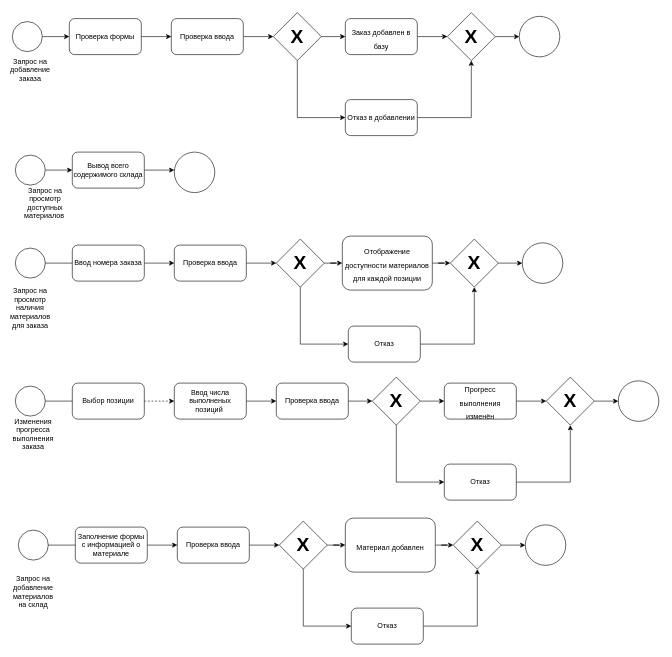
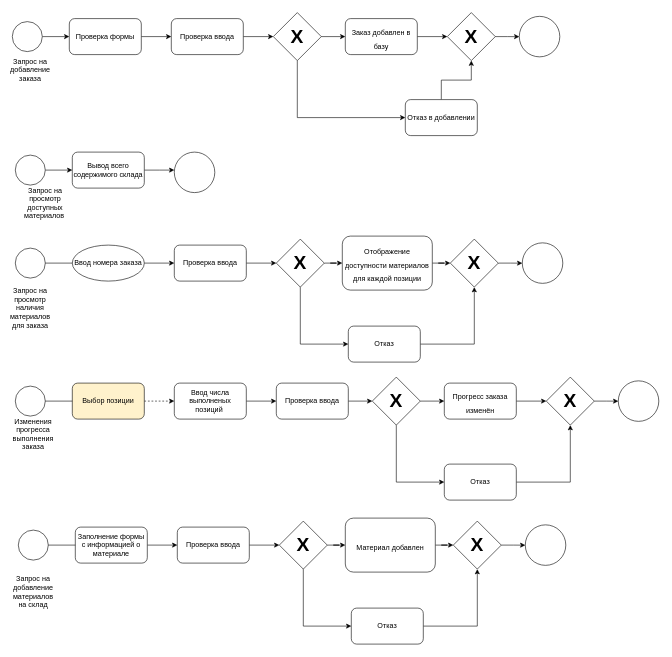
  <mxCell id="0" />
  <mxCell id="1" parent="0" />
  <mxCell id="2" value="" style="edgeStyle=orthogonalEdgeStyle;rounded=0;orthogonalLoop=1;jettySize=auto;html=1;fontSize=12;" edge="1" parent="1" source="3" target="18"><mxGeometry relative="1" as="geometry" /></mxCell>
  <mxCell id="3" value="" style="shape=mxgraph.bpmn.shape;html=1;verticalLabelPosition=bottom;labelBackgroundColor=#ffffff;verticalAlign=top;perimeter=ellipsePerimeter;outline=standard;symbol=general;" parent="1" vertex="1"><mxGeometry x="20" y="35.5" width="50" height="50" as="geometry" /></mxCell>
  <mxCell id="4" value="Запрос на добавление заказа" style="text;html=1;strokeColor=none;fillColor=none;align=center;verticalAlign=middle;whiteSpace=wrap;rounded=0;" vertex="1" parent="1"><mxGeometry x="20" y="100.5" width="60" height="30" as="geometry" /></mxCell>
  <mxCell id="5" value="" style="edgeStyle=orthogonalEdgeStyle;rounded=0;orthogonalLoop=1;jettySize=auto;html=1;fontSize=12;" edge="1" parent="1" source="7" target="9"><mxGeometry relative="1" as="geometry" /></mxCell>
  <mxCell id="6" style="edgeStyle=orthogonalEdgeStyle;rounded=0;orthogonalLoop=1;jettySize=auto;html=1;fontSize=12;entryX=0;entryY=0.5;entryDx=0;entryDy=0;exitX=0.5;exitY=1;exitDx=0;exitDy=0;" edge="1" parent="1" source="7" target="12"><mxGeometry relative="1" as="geometry"><mxPoint x="495" y="205.5" as="targetPoint" /><Array as="points"><mxPoint x="495" y="195.5" /></Array></mxGeometry></mxCell>
  <mxCell id="7" value="&lt;b&gt;&lt;font style=&quot;font-size: 32px;&quot;&gt;Х&lt;/font&gt;&lt;/b&gt;" style="rhombus;whiteSpace=wrap;html=1;" vertex="1" parent="1"><mxGeometry x="455" y="20.5" width="80" height="80" as="geometry" /></mxCell>
  <mxCell id="8" value="" style="edgeStyle=orthogonalEdgeStyle;rounded=0;orthogonalLoop=1;jettySize=auto;html=1;fontSize=12;" edge="1" parent="1" source="9" target="14"><mxGeometry relative="1" as="geometry" /></mxCell>
  <mxCell id="9" value="&lt;p style=&quot;line-height: 50%;&quot;&gt;&lt;font style=&quot;font-size: 12px;&quot;&gt;Заказ добавлен в базу&lt;/font&gt;&lt;/p&gt;" style="rounded=1;whiteSpace=wrap;html=1;fontSize=32;" vertex="1" parent="1"><mxGeometry x="575" y="30.5" width="120" height="60" as="geometry" /></mxCell>
  <mxCell id="10" value="" style="ellipse;whiteSpace=wrap;html=1;aspect=fixed;fontSize=12;" vertex="1" parent="1"><mxGeometry x="865" y="26.75" width="67.5" height="67.5" as="geometry" /></mxCell>
  <mxCell id="11" style="edgeStyle=orthogonalEdgeStyle;rounded=0;orthogonalLoop=1;jettySize=auto;html=1;entryX=0.5;entryY=1;entryDx=0;entryDy=0;fontSize=12;" edge="1" parent="1" source="12" target="14"><mxGeometry relative="1" as="geometry" /></mxCell>
- <mxCell id="12" value="Отказ в добавлении" style="rounded=1;whiteSpace=wrap;html=1;fontSize=12;" vertex="1" parent="1"><mxGeometry x="575" y="165.5" width="120" height="60" as="geometry" /></mxCell>
+ <mxCell id="12" value="Отказ в добавлении" style="rounded=1;whiteSpace=wrap;html=1;fontSize=12;" vertex="1" parent="1"><mxGeometry x="675" y="165.5" width="120" height="60" as="geometry" /></mxCell>
  <mxCell id="13" value="" style="edgeStyle=orthogonalEdgeStyle;rounded=0;orthogonalLoop=1;jettySize=auto;html=1;fontSize=12;" edge="1" parent="1" source="14" target="10"><mxGeometry relative="1" as="geometry" /></mxCell>
  <mxCell id="14" value="&lt;b&gt;&lt;font style=&quot;font-size: 32px;&quot;&gt;Х&lt;/font&gt;&lt;/b&gt;" style="rhombus;whiteSpace=wrap;html=1;" vertex="1" parent="1"><mxGeometry x="745" y="20.5" width="80" height="80" as="geometry" /></mxCell>
  <mxCell id="15" value="" style="edgeStyle=orthogonalEdgeStyle;rounded=0;orthogonalLoop=1;jettySize=auto;html=1;fontSize=12;" edge="1" parent="1" source="16" target="7"><mxGeometry relative="1" as="geometry" /></mxCell>
  <mxCell id="16" value="Проверка ввода" style="rounded=1;whiteSpace=wrap;html=1;" vertex="1" parent="1"><mxGeometry x="285" y="30.5" width="120" height="60" as="geometry" /></mxCell>
  <mxCell id="17" value="" style="edgeStyle=orthogonalEdgeStyle;rounded=0;orthogonalLoop=1;jettySize=auto;html=1;fontSize=12;" edge="1" parent="1" source="18" target="16"><mxGeometry relative="1" as="geometry" /></mxCell>
  <mxCell id="18" value="Проверка формы" style="rounded=1;whiteSpace=wrap;html=1;" vertex="1" parent="1"><mxGeometry x="115" y="30.5" width="120" height="60" as="geometry" /></mxCell>
  <mxCell id="19" value="" style="edgeStyle=orthogonalEdgeStyle;rounded=0;orthogonalLoop=1;jettySize=auto;html=1;fontSize=12;" edge="1" parent="1" source="20" target="24"><mxGeometry relative="1" as="geometry" /></mxCell>
  <mxCell id="20" value="" style="shape=mxgraph.bpmn.shape;html=1;verticalLabelPosition=bottom;labelBackgroundColor=#ffffff;verticalAlign=top;perimeter=ellipsePerimeter;outline=standard;symbol=general;" vertex="1" parent="1"><mxGeometry x="25" y="258" width="50" height="50" as="geometry" /></mxCell>
  <mxCell id="21" value="Запрос на просмотр доступных материалов&amp;nbsp;" style="text;html=1;strokeColor=none;fillColor=none;align=center;verticalAlign=middle;whiteSpace=wrap;rounded=0;" vertex="1" parent="1"><mxGeometry x="45" y="323" width="60" height="30" as="geometry" /></mxCell>
  <mxCell id="22" value="" style="ellipse;whiteSpace=wrap;html=1;aspect=fixed;fontSize=12;" vertex="1" parent="1"><mxGeometry x="290" y="253" width="67.5" height="67.5" as="geometry" /></mxCell>
  <mxCell id="23" value="" style="edgeStyle=orthogonalEdgeStyle;rounded=0;orthogonalLoop=1;jettySize=auto;html=1;fontSize=12;" edge="1" parent="1" source="24"><mxGeometry relative="1" as="geometry"><mxPoint x="290" y="283" as="targetPoint" /></mxGeometry></mxCell>
  <mxCell id="24" value="Вывод всего содержимого склада" style="rounded=1;whiteSpace=wrap;html=1;" vertex="1" parent="1"><mxGeometry x="120" y="253" width="120" height="60" as="geometry" /></mxCell>
  <mxCell id="25" value="" style="shape=mxgraph.bpmn.shape;html=1;verticalLabelPosition=bottom;labelBackgroundColor=#ffffff;verticalAlign=top;perimeter=ellipsePerimeter;outline=standard;symbol=general;" vertex="1" parent="1"><mxGeometry x="25" y="413" width="50" height="50" as="geometry" /></mxCell>
  <mxCell id="26" value="Запрос на просмотр наличия материалов для заказа" style="text;html=1;strokeColor=none;fillColor=none;align=center;verticalAlign=middle;whiteSpace=wrap;rounded=0;" vertex="1" parent="1"><mxGeometry x="20" y="498" width="60" height="30" as="geometry" /></mxCell>
  <mxCell id="27" value="" style="edgeStyle=orthogonalEdgeStyle;rounded=0;orthogonalLoop=1;jettySize=auto;html=1;fontSize=12;" edge="1" parent="1" source="29" target="31"><mxGeometry relative="1" as="geometry" /></mxCell>
  <mxCell id="28" style="edgeStyle=orthogonalEdgeStyle;rounded=0;orthogonalLoop=1;jettySize=auto;html=1;fontSize=12;entryX=0;entryY=0.5;entryDx=0;entryDy=0;exitX=0.5;exitY=1;exitDx=0;exitDy=0;" edge="1" parent="1" source="29" target="34"><mxGeometry relative="1" as="geometry"><mxPoint x="500" y="583" as="targetPoint" /><Array as="points"><mxPoint x="500" y="573" /></Array></mxGeometry></mxCell>
  <mxCell id="29" value="&lt;b&gt;&lt;font style=&quot;font-size: 32px;&quot;&gt;Х&lt;/font&gt;&lt;/b&gt;" style="rhombus;whiteSpace=wrap;html=1;" vertex="1" parent="1"><mxGeometry x="460" y="398" width="80" height="80" as="geometry" /></mxCell>
  <mxCell id="30" value="" style="edgeStyle=orthogonalEdgeStyle;rounded=0;orthogonalLoop=1;jettySize=auto;html=1;fontSize=12;" edge="1" parent="1" source="31" target="36"><mxGeometry relative="1" as="geometry" /></mxCell>
  <mxCell id="31" value="&lt;p style=&quot;line-height: 50%;&quot;&gt;&lt;span style=&quot;font-size: 12px;&quot;&gt;Отображение доступности материалов для каждой позиции&lt;/span&gt;&lt;/p&gt;" style="rounded=1;whiteSpace=wrap;html=1;fontSize=32;" vertex="1" parent="1"><mxGeometry x="570" y="393" width="150" height="90" as="geometry" /></mxCell>
  <mxCell id="32" value="" style="ellipse;whiteSpace=wrap;html=1;aspect=fixed;fontSize=12;" vertex="1" parent="1"><mxGeometry x="870" y="404.25" width="67.5" height="67.5" as="geometry" /></mxCell>
  <mxCell id="33" style="edgeStyle=orthogonalEdgeStyle;rounded=0;orthogonalLoop=1;jettySize=auto;html=1;entryX=0.5;entryY=1;entryDx=0;entryDy=0;fontSize=12;" edge="1" parent="1" source="34" target="36"><mxGeometry relative="1" as="geometry" /></mxCell>
  <mxCell id="34" value="Отказ" style="rounded=1;whiteSpace=wrap;html=1;fontSize=12;" vertex="1" parent="1"><mxGeometry x="580" y="543" width="120" height="60" as="geometry" /></mxCell>
  <mxCell id="35" value="" style="edgeStyle=orthogonalEdgeStyle;rounded=0;orthogonalLoop=1;jettySize=auto;html=1;fontSize=12;" edge="1" parent="1" source="36" target="32"><mxGeometry relative="1" as="geometry" /></mxCell>
  <mxCell id="36" value="&lt;b&gt;&lt;font style=&quot;font-size: 32px;&quot;&gt;Х&lt;/font&gt;&lt;/b&gt;" style="rhombus;whiteSpace=wrap;html=1;" vertex="1" parent="1"><mxGeometry x="750" y="398" width="80" height="80" as="geometry" /></mxCell>
  <mxCell id="37" value="" style="edgeStyle=orthogonalEdgeStyle;rounded=0;orthogonalLoop=1;jettySize=auto;html=1;fontSize=12;" edge="1" parent="1" source="38" target="29"><mxGeometry relative="1" as="geometry" /></mxCell>
  <mxCell id="38" value="Проверка ввода" style="rounded=1;whiteSpace=wrap;html=1;" vertex="1" parent="1"><mxGeometry x="290" y="408" width="120" height="60" as="geometry" /></mxCell>
  <mxCell id="39" value="" style="edgeStyle=orthogonalEdgeStyle;rounded=0;orthogonalLoop=1;jettySize=auto;html=1;fontSize=12;" edge="1" parent="1" source="40" target="38"><mxGeometry relative="1" as="geometry" /></mxCell>
- <mxCell id="40" value="Ввод номера заказа" style="rounded=1;whiteSpace=wrap;html=1;" vertex="1" parent="1"><mxGeometry x="120" y="408" width="120" height="60" as="geometry" /></mxCell>
+ <mxCell id="40" value="Ввод номера заказа" style="ellipse;whiteSpace=wrap;html=1;" vertex="1" parent="1"><mxGeometry x="120" y="408" width="120" height="60" as="geometry" /></mxCell>
  <mxCell id="41" value="" style="edgeStyle=orthogonalEdgeStyle;rounded=0;html=1;jettySize=auto;orthogonalLoop=1;endArrow=none;" edge="1" parent="1" source="25" target="40"><mxGeometry relative="1" as="geometry"><mxPoint x="75" y="445.5" as="sourcePoint" /><mxPoint x="180" y="445.5" as="targetPoint" /></mxGeometry></mxCell>
  <mxCell id="42" value="" style="shape=mxgraph.bpmn.shape;html=1;verticalLabelPosition=bottom;labelBackgroundColor=#ffffff;verticalAlign=top;perimeter=ellipsePerimeter;outline=standard;symbol=general;" vertex="1" parent="1"><mxGeometry x="25" y="643" width="50" height="50" as="geometry" /></mxCell>
  <mxCell id="43" value="Изменения прогресса выполнения заказа" style="text;html=1;strokeColor=none;fillColor=none;align=center;verticalAlign=middle;whiteSpace=wrap;rounded=0;" vertex="1" parent="1"><mxGeometry x="25" y="708" width="60" height="30" as="geometry" /></mxCell>
  <mxCell id="44" value="" style="edgeStyle=orthogonalEdgeStyle;rounded=0;orthogonalLoop=1;jettySize=auto;html=1;fontSize=12;" edge="1" parent="1" source="46" target="48"><mxGeometry relative="1" as="geometry" /></mxCell>
  <mxCell id="45" style="edgeStyle=orthogonalEdgeStyle;rounded=0;orthogonalLoop=1;jettySize=auto;html=1;fontSize=12;entryX=0;entryY=0.5;entryDx=0;entryDy=0;exitX=0.5;exitY=1;exitDx=0;exitDy=0;" edge="1" parent="1" source="46" target="51"><mxGeometry relative="1" as="geometry"><mxPoint x="660" y="813" as="targetPoint" /><Array as="points"><mxPoint x="660" y="803" /></Array></mxGeometry></mxCell>
  <mxCell id="46" value="&lt;b&gt;&lt;font style=&quot;font-size: 32px;&quot;&gt;Х&lt;/font&gt;&lt;/b&gt;" style="rhombus;whiteSpace=wrap;html=1;" vertex="1" parent="1"><mxGeometry x="620" y="628" width="80" height="80" as="geometry" /></mxCell>
  <mxCell id="47" value="" style="edgeStyle=orthogonalEdgeStyle;rounded=0;orthogonalLoop=1;jettySize=auto;html=1;fontSize=12;" edge="1" parent="1" source="48" target="53"><mxGeometry relative="1" as="geometry" /></mxCell>
- <mxCell id="48" value="&lt;p style=&quot;line-height: 50%;&quot;&gt;&lt;span style=&quot;font-size: 12px;&quot;&gt;Прогресс выполнения изменён&lt;/span&gt;&lt;/p&gt;" style="rounded=1;whiteSpace=wrap;html=1;fontSize=32;" vertex="1" parent="1"><mxGeometry x="740" y="638" width="120" height="60" as="geometry" /></mxCell>
+ <mxCell id="48" value="&lt;p style=&quot;line-height: 50%;&quot;&gt;&lt;span style=&quot;font-size: 12px;&quot;&gt;Прогресс заказа изменён&lt;/span&gt;&lt;/p&gt;" style="rounded=1;whiteSpace=wrap;html=1;fontSize=32;" vertex="1" parent="1"><mxGeometry x="740" y="638" width="120" height="60" as="geometry" /></mxCell>
  <mxCell id="49" value="" style="ellipse;whiteSpace=wrap;html=1;aspect=fixed;fontSize=12;" vertex="1" parent="1"><mxGeometry x="1030" y="634.25" width="67.5" height="67.5" as="geometry" /></mxCell>
  <mxCell id="50" style="edgeStyle=orthogonalEdgeStyle;rounded=0;orthogonalLoop=1;jettySize=auto;html=1;entryX=0.5;entryY=1;entryDx=0;entryDy=0;fontSize=12;" edge="1" parent="1" source="51" target="53"><mxGeometry relative="1" as="geometry" /></mxCell>
  <mxCell id="51" value="Отказ" style="rounded=1;whiteSpace=wrap;html=1;fontSize=12;" vertex="1" parent="1"><mxGeometry x="740" y="773" width="120" height="60" as="geometry" /></mxCell>
  <mxCell id="52" value="" style="edgeStyle=orthogonalEdgeStyle;rounded=0;orthogonalLoop=1;jettySize=auto;html=1;fontSize=12;" edge="1" parent="1" source="53" target="49"><mxGeometry relative="1" as="geometry" /></mxCell>
  <mxCell id="53" value="&lt;b&gt;&lt;font style=&quot;font-size: 32px;&quot;&gt;Х&lt;/font&gt;&lt;/b&gt;" style="rhombus;whiteSpace=wrap;html=1;" vertex="1" parent="1"><mxGeometry x="910" y="628" width="80" height="80" as="geometry" /></mxCell>
  <mxCell id="54" value="" style="edgeStyle=orthogonalEdgeStyle;rounded=0;orthogonalLoop=1;jettySize=auto;html=1;fontSize=12;" edge="1" parent="1" source="55" target="60"><mxGeometry relative="1" as="geometry" /></mxCell>
  <mxCell id="55" value="Ввод числа выполненых позиций&amp;nbsp;" style="rounded=1;whiteSpace=wrap;html=1;" vertex="1" parent="1"><mxGeometry x="290" y="638" width="120" height="60" as="geometry" /></mxCell>
  <mxCell id="56" value="" style="edgeStyle=orthogonalEdgeStyle;rounded=0;orthogonalLoop=1;jettySize=auto;html=1;fontSize=12;dashed=1;" edge="1" parent="1" source="57" target="55"><mxGeometry relative="1" as="geometry" /></mxCell>
- <mxCell id="57" value="Выбор позиции" style="rounded=1;whiteSpace=wrap;html=1;" vertex="1" parent="1"><mxGeometry x="120" y="638" width="120" height="60" as="geometry" /></mxCell>
+ <mxCell id="57" value="Выбор позиции" style="rounded=1;whiteSpace=wrap;html=1;fillColor=#fff2cc;" vertex="1" parent="1"><mxGeometry x="120" y="638" width="120" height="60" as="geometry" /></mxCell>
  <mxCell id="58" value="" style="edgeStyle=orthogonalEdgeStyle;rounded=0;html=1;jettySize=auto;orthogonalLoop=1;endArrow=none;" edge="1" parent="1" source="42" target="57"><mxGeometry relative="1" as="geometry"><mxPoint x="75" y="675.5" as="sourcePoint" /><mxPoint x="180" y="675.5" as="targetPoint" /></mxGeometry></mxCell>
  <mxCell id="59" value="" style="edgeStyle=orthogonalEdgeStyle;rounded=0;orthogonalLoop=1;jettySize=auto;html=1;fontSize=12;" edge="1" parent="1" source="60" target="46"><mxGeometry relative="1" as="geometry" /></mxCell>
  <mxCell id="60" value="Проверка ввода" style="rounded=1;whiteSpace=wrap;html=1;" vertex="1" parent="1"><mxGeometry x="460" y="638" width="120" height="60" as="geometry" /></mxCell>
  <mxCell id="61" value="" style="shape=mxgraph.bpmn.shape;html=1;verticalLabelPosition=bottom;labelBackgroundColor=#ffffff;verticalAlign=top;perimeter=ellipsePerimeter;outline=standard;symbol=general;" vertex="1" parent="1"><mxGeometry x="30" y="883" width="50" height="50" as="geometry" /></mxCell>
  <mxCell id="62" value="Запрос на добавление материалов на склад" style="text;html=1;strokeColor=none;fillColor=none;align=center;verticalAlign=middle;whiteSpace=wrap;rounded=0;" vertex="1" parent="1"><mxGeometry x="25" y="973" width="60" height="25" as="geometry" /></mxCell>
  <mxCell id="63" value="" style="edgeStyle=orthogonalEdgeStyle;rounded=0;orthogonalLoop=1;jettySize=auto;html=1;fontSize=12;" edge="1" parent="1" source="65" target="67"><mxGeometry relative="1" as="geometry" /></mxCell>
  <mxCell id="64" style="edgeStyle=orthogonalEdgeStyle;rounded=0;orthogonalLoop=1;jettySize=auto;html=1;fontSize=12;entryX=0;entryY=0.5;entryDx=0;entryDy=0;exitX=0.5;exitY=1;exitDx=0;exitDy=0;" edge="1" parent="1" source="65" target="70"><mxGeometry relative="1" as="geometry"><mxPoint x="505" y="1053" as="targetPoint" /><Array as="points"><mxPoint x="505" y="1043" /></Array></mxGeometry></mxCell>
  <mxCell id="65" value="&lt;b&gt;&lt;font style=&quot;font-size: 32px;&quot;&gt;Х&lt;/font&gt;&lt;/b&gt;" style="rhombus;whiteSpace=wrap;html=1;" vertex="1" parent="1"><mxGeometry x="465" y="868" width="80" height="80" as="geometry" /></mxCell>
  <mxCell id="66" value="" style="edgeStyle=orthogonalEdgeStyle;rounded=0;orthogonalLoop=1;jettySize=auto;html=1;fontSize=12;" edge="1" parent="1" source="67" target="72"><mxGeometry relative="1" as="geometry" /></mxCell>
  <mxCell id="67" value="&lt;p style=&quot;line-height: 50%;&quot;&gt;&lt;span style=&quot;font-size: 12px;&quot;&gt;Материал добавлен&lt;/span&gt;&lt;/p&gt;" style="rounded=1;whiteSpace=wrap;html=1;fontSize=32;" vertex="1" parent="1"><mxGeometry x="575" y="863" width="150" height="90" as="geometry" /></mxCell>
  <mxCell id="68" value="" style="ellipse;whiteSpace=wrap;html=1;aspect=fixed;fontSize=12;" vertex="1" parent="1"><mxGeometry x="875" y="874.25" width="67.5" height="67.5" as="geometry" /></mxCell>
  <mxCell id="69" style="edgeStyle=orthogonalEdgeStyle;rounded=0;orthogonalLoop=1;jettySize=auto;html=1;entryX=0.5;entryY=1;entryDx=0;entryDy=0;fontSize=12;" edge="1" parent="1" source="70" target="72"><mxGeometry relative="1" as="geometry" /></mxCell>
  <mxCell id="70" value="Отказ" style="rounded=1;whiteSpace=wrap;html=1;fontSize=12;" vertex="1" parent="1"><mxGeometry x="585" y="1013" width="120" height="60" as="geometry" /></mxCell>
  <mxCell id="71" value="" style="edgeStyle=orthogonalEdgeStyle;rounded=0;orthogonalLoop=1;jettySize=auto;html=1;fontSize=12;" edge="1" parent="1" source="72" target="68"><mxGeometry relative="1" as="geometry" /></mxCell>
  <mxCell id="72" value="&lt;b&gt;&lt;font style=&quot;font-size: 32px;&quot;&gt;Х&lt;/font&gt;&lt;/b&gt;" style="rhombus;whiteSpace=wrap;html=1;" vertex="1" parent="1"><mxGeometry x="755" y="868" width="80" height="80" as="geometry" /></mxCell>
  <mxCell id="73" value="" style="edgeStyle=orthogonalEdgeStyle;rounded=0;orthogonalLoop=1;jettySize=auto;html=1;fontSize=12;" edge="1" parent="1" source="74" target="65"><mxGeometry relative="1" as="geometry" /></mxCell>
  <mxCell id="74" value="Проверка ввода" style="rounded=1;whiteSpace=wrap;html=1;" vertex="1" parent="1"><mxGeometry x="295" y="878" width="120" height="60" as="geometry" /></mxCell>
  <mxCell id="75" value="" style="edgeStyle=orthogonalEdgeStyle;rounded=0;orthogonalLoop=1;jettySize=auto;html=1;fontSize=12;" edge="1" parent="1" source="76" target="74"><mxGeometry relative="1" as="geometry" /></mxCell>
  <mxCell id="76" value="Заполнение формы с информацией о материале" style="rounded=1;whiteSpace=wrap;html=1;" vertex="1" parent="1"><mxGeometry x="125" y="878" width="120" height="60" as="geometry" /></mxCell>
  <mxCell id="77" value="" style="edgeStyle=orthogonalEdgeStyle;rounded=0;html=1;jettySize=auto;orthogonalLoop=1;endArrow=none;" edge="1" parent="1" source="61" target="76"><mxGeometry relative="1" as="geometry"><mxPoint x="80" y="915.5" as="sourcePoint" /><mxPoint x="185" y="915.5" as="targetPoint" /></mxGeometry></mxCell>
